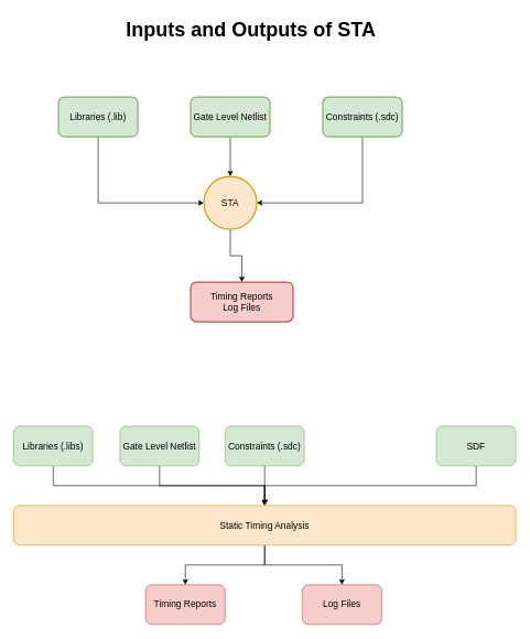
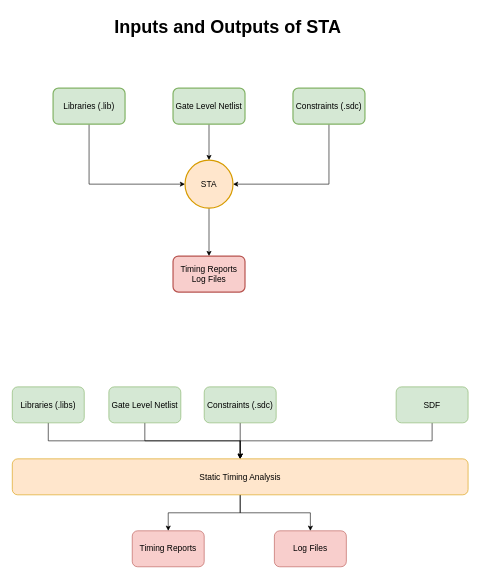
  <mxCell id="0" />
  <mxCell id="1" parent="0" />
  <mxCell id="2" style="edgeStyle=orthogonalEdgeStyle;rounded=0;orthogonalLoop=1;jettySize=auto;html=1;exitX=0.5;exitY=1;exitDx=0;exitDy=0;entryX=0;entryY=0.5;entryDx=0;entryDy=0;fontStyle=0" parent="1" source="3" target="9" edge="1"><mxGeometry relative="1" as="geometry" /></mxCell>
  <mxCell id="3" value="Libraries (.lib)" style="rounded=1;whiteSpace=wrap;html=1;strokeWidth=2;fontSize=14;fontStyle=0;fillColor=#d5e8d4;strokeColor=#82b366;" parent="1" vertex="1"><mxGeometry x="88" y="146" width="120" height="60" as="geometry" /></mxCell>
  <mxCell id="4" style="edgeStyle=orthogonalEdgeStyle;rounded=0;orthogonalLoop=1;jettySize=auto;html=1;exitX=0.5;exitY=1;exitDx=0;exitDy=0;entryX=0.5;entryY=0;entryDx=0;entryDy=0;fontStyle=0" parent="1" source="5" target="9" edge="1"><mxGeometry relative="1" as="geometry" /></mxCell>
  <mxCell id="5" value="Gate Level Netlist" style="rounded=1;whiteSpace=wrap;html=1;strokeWidth=2;fontSize=14;fontStyle=0;fillColor=#d5e8d4;strokeColor=#82b366;" parent="1" vertex="1"><mxGeometry x="288" y="146" width="120" height="60" as="geometry" /></mxCell>
  <mxCell id="6" style="edgeStyle=orthogonalEdgeStyle;rounded=0;orthogonalLoop=1;jettySize=auto;html=1;exitX=0.5;exitY=1;exitDx=0;exitDy=0;entryX=1;entryY=0.5;entryDx=0;entryDy=0;fontStyle=0" parent="1" source="7" target="9" edge="1"><mxGeometry relative="1" as="geometry" /></mxCell>
  <mxCell id="7" value="Constraints (.sdc)" style="rounded=1;whiteSpace=wrap;html=1;strokeWidth=2;fontSize=14;fontStyle=0;fillColor=#d5e8d4;strokeColor=#82b366;" parent="1" vertex="1"><mxGeometry x="488" y="146" width="120" height="60" as="geometry" /></mxCell>
  <mxCell id="8" style="edgeStyle=orthogonalEdgeStyle;rounded=0;orthogonalLoop=1;jettySize=auto;html=1;exitX=0.5;exitY=1;exitDx=0;exitDy=0;entryX=0.5;entryY=0;entryDx=0;entryDy=0;fontStyle=0" parent="1" source="9" target="10" edge="1"><mxGeometry relative="1" as="geometry" /></mxCell>
  <mxCell id="9" value="STA" style="ellipse;whiteSpace=wrap;html=1;aspect=fixed;strokeWidth=2;fontSize=14;fontStyle=0;fillColor=#ffe6cc;strokeColor=#d79b00;" parent="1" vertex="1"><mxGeometry x="308" y="266" width="80" height="80" as="geometry" /></mxCell>
- <mxCell id="10" value="Timing Reports&lt;div&gt;Log Files&lt;/div&gt;" style="rounded=1;whiteSpace=wrap;html=1;strokeWidth=2;fontSize=14;fontStyle=0;fillColor=#f8cecc;strokeColor=#b85450;" parent="1" vertex="1"><mxGeometry x="288" y="426" width="155" height="60" as="geometry" /></mxCell>
+ <mxCell id="10" value="Timing Reports&lt;div&gt;Log Files&lt;/div&gt;" style="rounded=1;whiteSpace=wrap;html=1;strokeWidth=2;fontSize=14;fontStyle=0;fillColor=#f8cecc;strokeColor=#b85450;" parent="1" vertex="1"><mxGeometry x="288" y="426" width="120" height="60" as="geometry" /></mxCell>
  <mxCell id="11" value="&lt;b&gt;&lt;font style=&quot;font-size: 30px;&quot;&gt;Inputs and Outputs of STA&lt;/font&gt;&lt;/b&gt;" style="text;html=1;align=center;verticalAlign=middle;resizable=0;points=[];autosize=1;strokeColor=none;fillColor=none;" vertex="1" parent="1"><mxGeometry x="181" y="20" width="396" height="48" as="geometry" /></mxCell>
  <mxCell id="12" style="edgeStyle=orthogonalEdgeStyle;rounded=0;orthogonalLoop=1;jettySize=auto;html=1;exitX=0.5;exitY=1;exitDx=0;exitDy=0;" edge="1" parent="1" source="13" target="24"><mxGeometry relative="1" as="geometry" /></mxCell>
  <mxCell id="13" value="Libraries (.libs)" style="rounded=1;whiteSpace=wrap;html=1;fontSize=14;fillColor=#d5e8d4;strokeColor=#82b366;" vertex="1" parent="1"><mxGeometry x="20" y="644" width="120" height="60" as="geometry" /></mxCell>
  <mxCell id="14" value="" style="edgeStyle=orthogonalEdgeStyle;rounded=0;orthogonalLoop=1;jettySize=auto;html=1;" edge="1" parent="1" source="15" target="24"><mxGeometry relative="1" as="geometry" /></mxCell>
  <mxCell id="15" value="Gate Level Netlist" style="rounded=1;whiteSpace=wrap;html=1;fontSize=14;fillColor=#d5e8d4;strokeColor=#82b366;" vertex="1" parent="1"><mxGeometry x="181" y="644" width="120" height="60" as="geometry" /></mxCell>
  <mxCell id="16" value="" style="edgeStyle=orthogonalEdgeStyle;rounded=0;orthogonalLoop=1;jettySize=auto;html=1;" edge="1" parent="1" source="17" target="24"><mxGeometry relative="1" as="geometry" /></mxCell>
  <mxCell id="17" value="Constraints (.sdc)" style="rounded=1;whiteSpace=wrap;html=1;fontSize=14;fillColor=#d5e8d4;strokeColor=#82b366;" vertex="1" parent="1"><mxGeometry x="340" y="644" width="120" height="60" as="geometry" /></mxCell>
  <mxCell id="18" value="" style="edgeStyle=orthogonalEdgeStyle;rounded=0;orthogonalLoop=1;jettySize=auto;html=1;" edge="1" parent="1" source="19" target="24"><mxGeometry relative="1" as="geometry" /></mxCell>
  <mxCell id="19" value="SDF" style="rounded=1;whiteSpace=wrap;html=1;fontSize=14;fillColor=#d5e8d4;strokeColor=#82b366;" vertex="1" parent="1"><mxGeometry x="660" y="644" width="120" height="60" as="geometry" /></mxCell>
  <mxCell id="20" value="Timing Reports" style="rounded=1;whiteSpace=wrap;html=1;fontSize=14;fillColor=#f8cecc;strokeColor=#b85450;" vertex="1" parent="1"><mxGeometry x="220" y="884" width="120" height="60" as="geometry" /></mxCell>
  <mxCell id="21" value="Log Files" style="rounded=1;whiteSpace=wrap;html=1;fontSize=14;fillColor=#f8cecc;strokeColor=#b85450;" vertex="1" parent="1"><mxGeometry x="457" y="884" width="120" height="60" as="geometry" /></mxCell>
  <mxCell id="22" style="edgeStyle=orthogonalEdgeStyle;rounded=0;orthogonalLoop=1;jettySize=auto;html=1;exitX=0.5;exitY=1;exitDx=0;exitDy=0;entryX=0.5;entryY=0;entryDx=0;entryDy=0;" edge="1" parent="1" source="24" target="20"><mxGeometry relative="1" as="geometry" /></mxCell>
  <mxCell id="23" style="edgeStyle=orthogonalEdgeStyle;rounded=0;orthogonalLoop=1;jettySize=auto;html=1;exitX=0.5;exitY=1;exitDx=0;exitDy=0;entryX=0.5;entryY=0;entryDx=0;entryDy=0;" edge="1" parent="1" source="24" target="21"><mxGeometry relative="1" as="geometry" /></mxCell>
  <mxCell id="24" value="&lt;span style=&quot;font-size: 14px;&quot;&gt;Static Timing Analysis&lt;/span&gt;" style="rounded=1;whiteSpace=wrap;html=1;fillColor=#ffe6cc;strokeColor=#d79b00;" vertex="1" parent="1"><mxGeometry x="20" y="764" width="760" height="60" as="geometry" /></mxCell>
